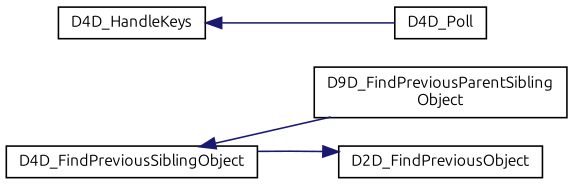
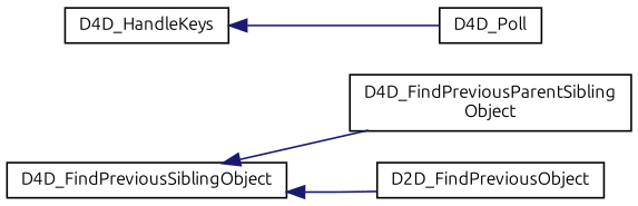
  digraph {
    fontname=Ubuntu
    rankdir=LR
    node [color=black fillcolor=white fontname=Ubuntu fontsize=10 shape=record style=filled]
    edge [color=midnightblue dir=back fontname=Ubuntu fontsize=10 labelfontname=Helvetica labelfontsize=10 style=solid]
-   n1 [height=0.2 label="D9D_FindPreviousParentSibling\lObject" width=0.4]
+   n1 [height=0.2 label="D4D_FindPreviousParentSibling\lObject" width=0.4]
    n2 [height=0.2 label=D4D_FindPreviousSiblingObject width=0.4]
    n3 [height=0.2 label=D2D_FindPreviousObject width=0.4]
    n4 [height=0.2 label=D4D_HandleKeys width=0.4]
    n5 [height=0.2 label=D4D_Poll width=0.4]
    n2 -> n1
-   n3 -> n2
+   n2 -> n3
    n4 -> n5
  }
